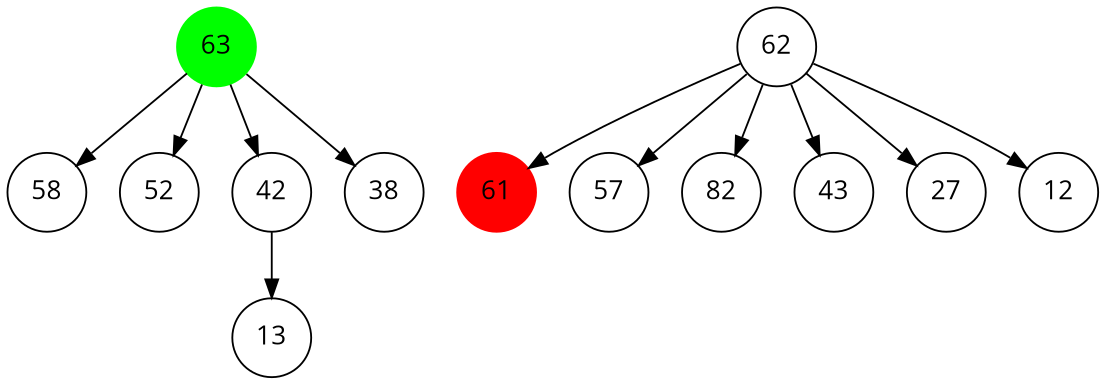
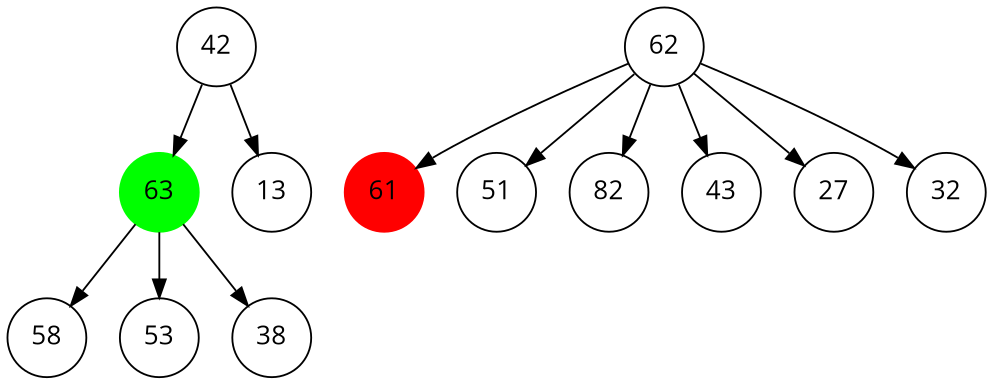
  digraph {
    compound=true
    fontname="Open Sans"
    node [fontname="Open Sans" shape=circle]
    edge [fontname="Open Sans"]
    n1 [color=green label=63 style=filled]
    n2 [label=58]
-   n3 [label=52]
+   n3 [label=53]
    n4 [label=42]
    n5 [label=38]
    n6 [label=62]
    n7 [color=red label=61 style=filled]
-   n8 [label=57]
+   n8 [label=51]
    n9 [label=82]
    n10 [label=43]
    n11 [label=27]
-   n12 [label=12]
+   n12 [label=32]
    n13 [label=13]
    n1 -> n2
    n1 -> n3
-   n1 -> n4
+   n4 -> n1
    n1 -> n5
    n4 -> n13
    n6 -> n7
    n6 -> n8
    n6 -> n9
    n6 -> n10
    n6 -> n11
    n6 -> n12
  }
